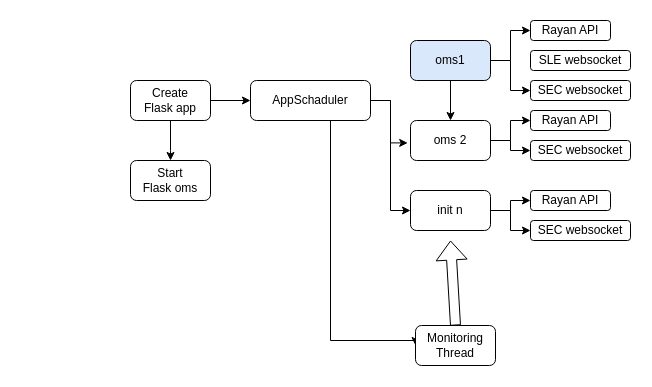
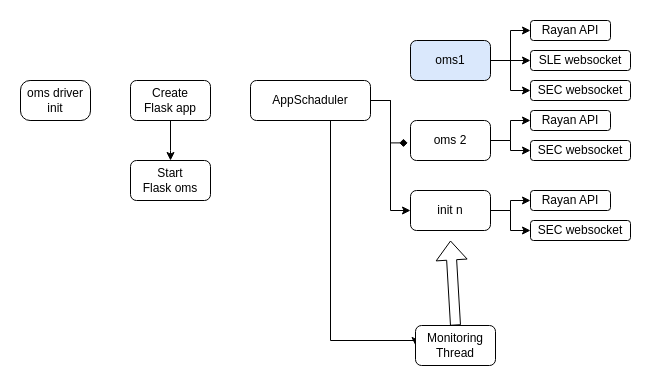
  <mxCell id="0" />
  <mxCell id="1" parent="0" />
  <mxCell id="2" style="edgeStyle=orthogonalEdgeStyle;rounded=0;orthogonalLoop=1;jettySize=auto;html=1;entryX=0.5;entryY=0;entryDx=0;entryDy=0;" parent="1" source="5" target="17" edge="1"><mxGeometry relative="1" as="geometry"><Array as="points"><mxPoint x="170" y="150" /><mxPoint x="170" y="150" /></Array></mxGeometry></mxCell>
- <mxCell id="4" style="edgeStyle=orthogonalEdgeStyle;rounded=0;orthogonalLoop=1;jettySize=auto;html=1;entryX=0;entryY=0.5;entryDx=0;entryDy=0;" parent="1" source="5" target="9" edge="1"><mxGeometry relative="1" as="geometry" /></mxCell>
+ <mxCell id="3" value="oms driver init" style="rounded=1;whiteSpace=wrap;html=1;arcSize=24;" parent="1" vertex="1"><mxGeometry x="20" y="80" width="70" height="40" as="geometry" /></mxCell>
  <mxCell id="5" value="Create &lt;br&gt;Flask app" style="rounded=1;whiteSpace=wrap;html=1;" parent="1" vertex="1"><mxGeometry x="130" y="80" width="80" height="40" as="geometry" /></mxCell>
  <mxCell id="6" style="edgeStyle=orthogonalEdgeStyle;rounded=0;orthogonalLoop=1;jettySize=auto;html=1;entryX=0;entryY=0.5;entryDx=0;entryDy=0;" parent="1" source="9" target="18" edge="1"><mxGeometry relative="1" as="geometry"><Array as="points"><mxPoint x="330" y="340" /></Array></mxGeometry></mxCell>
- <mxCell id="7" style="edgeStyle=orthogonalEdgeStyle;rounded=0;orthogonalLoop=1;jettySize=auto;html=1;entryX=-0.035;entryY=0.56;entryDx=0;entryDy=0;entryPerimeter=0;" parent="1" source="9" target="16" edge="1"><mxGeometry relative="1" as="geometry" /></mxCell>
+ <mxCell id="7" style="edgeStyle=orthogonalEdgeStyle;rounded=0;orthogonalLoop=1;jettySize=auto;html=1;entryX=-0.035;entryY=0.56;entryDx=0;entryDy=0;entryPerimeter=0;endArrow=diamond;" parent="1" source="9" target="16" edge="1"><mxGeometry relative="1" as="geometry" /></mxCell>
  <mxCell id="8" style="edgeStyle=orthogonalEdgeStyle;rounded=0;orthogonalLoop=1;jettySize=auto;html=1;entryX=0;entryY=0.5;entryDx=0;entryDy=0;" parent="1" source="9" target="24" edge="1"><mxGeometry relative="1" as="geometry" /></mxCell>
  <mxCell id="9" value="AppSchaduler" style="rounded=1;whiteSpace=wrap;html=1;" parent="1" vertex="1"><mxGeometry x="250" y="80" width="120" height="40" as="geometry" /></mxCell>
  <mxCell id="10" style="edgeStyle=orthogonalEdgeStyle;rounded=0;orthogonalLoop=1;jettySize=auto;html=1;entryX=0;entryY=0.5;entryDx=0;entryDy=0;" parent="1" source="13" target="19" edge="1"><mxGeometry relative="1" as="geometry" /></mxCell>
- <mxCell id="11" style="edgeStyle=orthogonalEdgeStyle;rounded=0;orthogonalLoop=1;jettySize=auto;html=1;" parent="1" source="13" target="16" edge="1"><mxGeometry relative="1" as="geometry" /></mxCell>
+ <mxCell id="11" style="edgeStyle=orthogonalEdgeStyle;rounded=0;orthogonalLoop=1;jettySize=auto;html=1;entryX=0;entryY=0.5;entryDx=0;entryDy=0;" parent="1" source="13" target="20" edge="1"><mxGeometry relative="1" as="geometry" /></mxCell>
  <mxCell id="12" style="edgeStyle=orthogonalEdgeStyle;rounded=0;orthogonalLoop=1;jettySize=auto;html=1;entryX=0;entryY=0.5;entryDx=0;entryDy=0;" parent="1" source="13" target="21" edge="1"><mxGeometry relative="1" as="geometry" /></mxCell>
  <mxCell id="13" value="oms1" style="rounded=1;whiteSpace=wrap;html=1;fillColor=#dae8fc;" parent="1" vertex="1"><mxGeometry x="410" y="40" width="80" height="40" as="geometry" /></mxCell>
  <mxCell id="14" style="edgeStyle=orthogonalEdgeStyle;rounded=0;orthogonalLoop=1;jettySize=auto;html=1;entryX=0;entryY=0.5;entryDx=0;entryDy=0;" parent="1" source="16" target="25" edge="1"><mxGeometry relative="1" as="geometry" /></mxCell>
  <mxCell id="15" style="edgeStyle=orthogonalEdgeStyle;rounded=0;orthogonalLoop=1;jettySize=auto;html=1;entryX=0;entryY=0.5;entryDx=0;entryDy=0;" parent="1" source="16" target="28" edge="1"><mxGeometry relative="1" as="geometry" /></mxCell>
  <mxCell id="16" value="oms 2" style="rounded=1;whiteSpace=wrap;html=1;" parent="1" vertex="1"><mxGeometry x="410" y="120" width="80" height="40" as="geometry" /></mxCell>
  <mxCell id="17" value="Start&lt;br&gt;Flask oms" style="rounded=1;whiteSpace=wrap;html=1;" parent="1" vertex="1"><mxGeometry x="130" y="160" width="80" height="40" as="geometry" /></mxCell>
  <mxCell id="18" value="Monitoring Thread" style="rounded=1;whiteSpace=wrap;html=1;" parent="1" vertex="1"><mxGeometry x="415" y="325" width="80" height="40" as="geometry" /></mxCell>
  <mxCell id="19" value="Rayan API" style="rounded=1;whiteSpace=wrap;html=1;" parent="1" vertex="1"><mxGeometry x="530" y="20" width="80" height="20" as="geometry" /></mxCell>
  <mxCell id="20" value="SLE websocket" style="rounded=1;whiteSpace=wrap;html=1;" parent="1" vertex="1"><mxGeometry x="530" y="50" width="100" height="20" as="geometry" /></mxCell>
  <mxCell id="21" value="SEC websocket" style="rounded=1;whiteSpace=wrap;html=1;" parent="1" vertex="1"><mxGeometry x="530" y="80" width="100" height="20" as="geometry" /></mxCell>
  <mxCell id="22" style="edgeStyle=orthogonalEdgeStyle;rounded=0;orthogonalLoop=1;jettySize=auto;html=1;entryX=0;entryY=0.5;entryDx=0;entryDy=0;" parent="1" source="24" target="26" edge="1"><mxGeometry relative="1" as="geometry" /></mxCell>
  <mxCell id="23" style="edgeStyle=orthogonalEdgeStyle;rounded=0;orthogonalLoop=1;jettySize=auto;html=1;entryX=0;entryY=0.5;entryDx=0;entryDy=0;" parent="1" source="24" target="29" edge="1"><mxGeometry relative="1" as="geometry" /></mxCell>
  <mxCell id="24" value="init n" style="rounded=1;whiteSpace=wrap;html=1;" parent="1" vertex="1"><mxGeometry x="410" y="190" width="80" height="40" as="geometry" /></mxCell>
  <mxCell id="25" value="SEC websocket" style="rounded=1;whiteSpace=wrap;html=1;" parent="1" vertex="1"><mxGeometry x="530" y="140" width="100" height="20" as="geometry" /></mxCell>
  <mxCell id="26" value="SEC websocket" style="rounded=1;whiteSpace=wrap;html=1;" parent="1" vertex="1"><mxGeometry x="530" y="220" width="100" height="20" as="geometry" /></mxCell>
  <mxCell id="27" value="" style="shape=flexArrow;endArrow=classic;html=1;rounded=0;exitX=0.5;exitY=0;exitDx=0;exitDy=0;" parent="1" source="18" edge="1"><mxGeometry width="50" height="50" relative="1" as="geometry"><mxPoint x="450" y="300" as="sourcePoint" /><mxPoint x="450" y="240" as="targetPoint" /></mxGeometry></mxCell>
  <mxCell id="28" value="Rayan API" style="rounded=1;whiteSpace=wrap;html=1;" parent="1" vertex="1"><mxGeometry x="530" y="110" width="80" height="20" as="geometry" /></mxCell>
  <mxCell id="29" value="Rayan API" style="rounded=1;whiteSpace=wrap;html=1;" parent="1" vertex="1"><mxGeometry x="530" y="190" width="80" height="20" as="geometry" /></mxCell>
